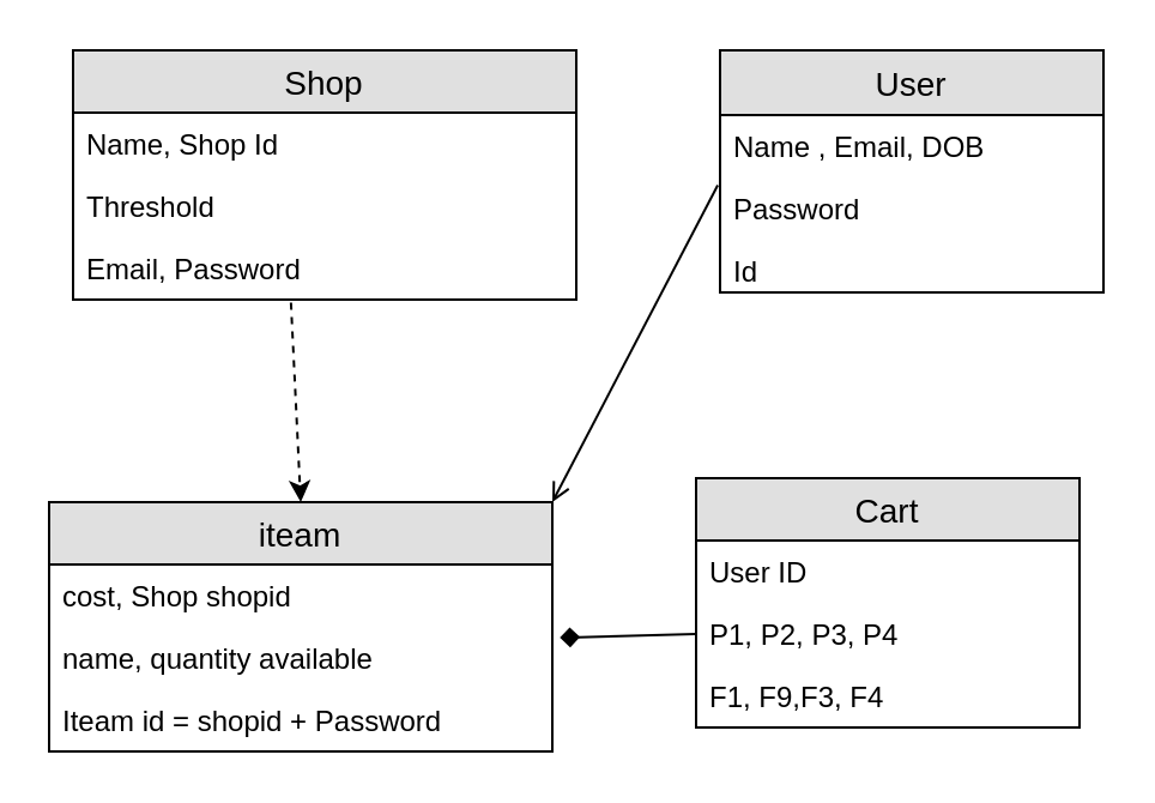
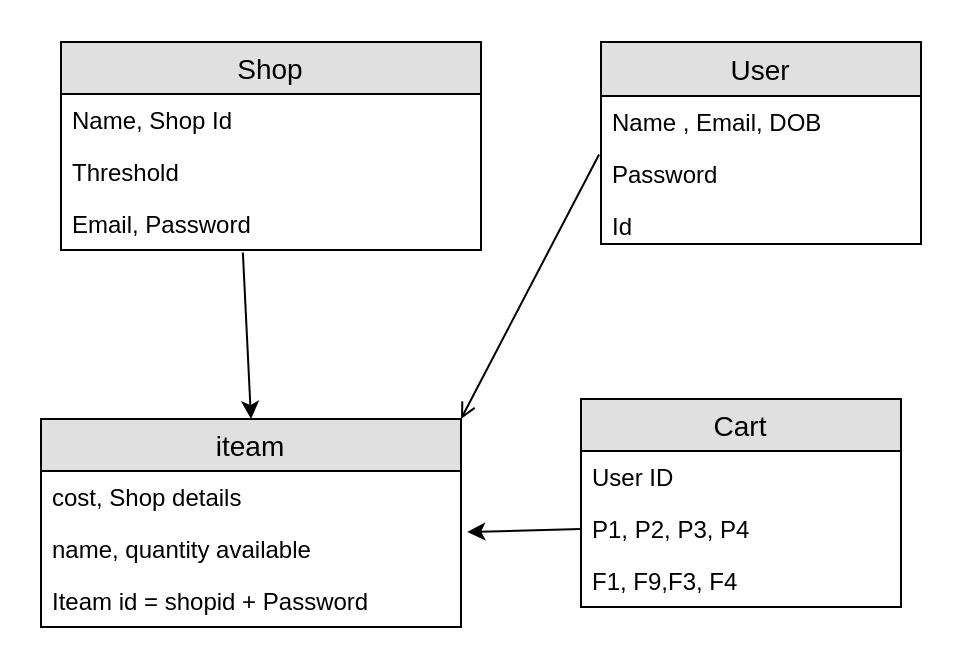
  <mxCell id="0" />
  <mxCell id="1" parent="0" />
  <mxCell id="2" value="User" style="swimlane;fontStyle=0;childLayout=stackLayout;horizontal=1;startSize=27;fillColor=#e0e0e0;horizontalStack=0;resizeParent=1;resizeParentMax=0;resizeLast=0;collapsible=1;marginBottom=0;swimlaneFillColor=#ffffff;align=center;fontSize=14;" parent="1" vertex="1"><mxGeometry x="300" y="20.5" width="160" height="101" as="geometry" /></mxCell>
  <mxCell id="3" value="Name , Email, DOB" style="text;strokeColor=none;fillColor=none;spacingLeft=4;spacingRight=4;overflow=hidden;rotatable=0;points=[[0,0.5],[1,0.5]];portConstraint=eastwest;fontSize=12;" parent="2" vertex="1"><mxGeometry y="27" width="160" height="26" as="geometry" /></mxCell>
  <mxCell id="4" value="Password" style="text;strokeColor=none;fillColor=none;spacingLeft=4;spacingRight=4;overflow=hidden;rotatable=0;points=[[0,0.5],[1,0.5]];portConstraint=eastwest;fontSize=12;" parent="2" vertex="1"><mxGeometry y="53" width="160" height="26" as="geometry" /></mxCell>
  <mxCell id="5" value="Id&#10;" style="text;strokeColor=none;fillColor=none;spacingLeft=4;spacingRight=4;overflow=hidden;rotatable=0;points=[[0,0.5],[1,0.5]];portConstraint=eastwest;fontSize=12;" parent="2" vertex="1"><mxGeometry y="79" width="160" height="22" as="geometry" /></mxCell>
  <mxCell id="6" value="Cart" style="swimlane;fontStyle=0;childLayout=stackLayout;horizontal=1;startSize=26;fillColor=#e0e0e0;horizontalStack=0;resizeParent=1;resizeParentMax=0;resizeLast=0;collapsible=1;marginBottom=0;swimlaneFillColor=#ffffff;align=center;fontSize=14;" parent="1" vertex="1"><mxGeometry x="290" y="199" width="160" height="104" as="geometry" /></mxCell>
  <mxCell id="7" value="User ID" style="text;strokeColor=none;fillColor=none;spacingLeft=4;spacingRight=4;overflow=hidden;rotatable=0;points=[[0,0.5],[1,0.5]];portConstraint=eastwest;fontSize=12;" parent="6" vertex="1"><mxGeometry y="26" width="160" height="26" as="geometry" /></mxCell>
  <mxCell id="8" value="P1, P2, P3, P4" style="text;strokeColor=none;fillColor=none;spacingLeft=4;spacingRight=4;overflow=hidden;rotatable=0;points=[[0,0.5],[1,0.5]];portConstraint=eastwest;fontSize=12;" parent="6" vertex="1"><mxGeometry y="52" width="160" height="26" as="geometry" /></mxCell>
  <mxCell id="9" value="F1, F9,F3, F4" style="text;strokeColor=none;fillColor=none;spacingLeft=4;spacingRight=4;overflow=hidden;rotatable=0;points=[[0,0.5],[1,0.5]];portConstraint=eastwest;fontSize=12;" parent="6" vertex="1"><mxGeometry y="78" width="160" height="26" as="geometry" /></mxCell>
  <mxCell id="10" value="iteam" style="swimlane;fontStyle=0;childLayout=stackLayout;horizontal=1;startSize=26;fillColor=#e0e0e0;horizontalStack=0;resizeParent=1;resizeParentMax=0;resizeLast=0;collapsible=1;marginBottom=0;swimlaneFillColor=#ffffff;align=center;fontSize=14;" parent="1" vertex="1"><mxGeometry x="20" y="209" width="210" height="104" as="geometry" /></mxCell>
- <mxCell id="11" value="cost, Shop shopid" style="text;strokeColor=none;fillColor=none;spacingLeft=4;spacingRight=4;overflow=hidden;rotatable=0;points=[[0,0.5],[1,0.5]];portConstraint=eastwest;fontSize=12;" parent="10" vertex="1"><mxGeometry y="26" width="210" height="26" as="geometry" /></mxCell>
+ <mxCell id="11" value="cost, Shop details" style="text;strokeColor=none;fillColor=none;spacingLeft=4;spacingRight=4;overflow=hidden;rotatable=0;points=[[0,0.5],[1,0.5]];portConstraint=eastwest;fontSize=12;" parent="10" vertex="1"><mxGeometry y="26" width="210" height="26" as="geometry" /></mxCell>
  <mxCell id="12" value="name, quantity available" style="text;strokeColor=none;fillColor=none;spacingLeft=4;spacingRight=4;overflow=hidden;rotatable=0;points=[[0,0.5],[1,0.5]];portConstraint=eastwest;fontSize=12;" parent="10" vertex="1"><mxGeometry y="52" width="210" height="26" as="geometry" /></mxCell>
  <mxCell id="13" value="Iteam id = shopid + Password" style="text;strokeColor=none;fillColor=none;spacingLeft=4;spacingRight=4;overflow=hidden;rotatable=0;points=[[0,0.5],[1,0.5]];portConstraint=eastwest;fontSize=12;" parent="10" vertex="1"><mxGeometry y="78" width="210" height="26" as="geometry" /></mxCell>
  <mxCell id="14" value="Shop" style="swimlane;fontStyle=0;childLayout=stackLayout;horizontal=1;startSize=26;fillColor=#e0e0e0;horizontalStack=0;resizeParent=1;resizeParentMax=0;resizeLast=0;collapsible=1;marginBottom=0;swimlaneFillColor=#ffffff;align=center;fontSize=14;" parent="1" vertex="1"><mxGeometry x="30" y="20.5" width="210" height="104" as="geometry" /></mxCell>
  <mxCell id="15" value="Name, Shop Id" style="text;strokeColor=none;fillColor=none;spacingLeft=4;spacingRight=4;overflow=hidden;rotatable=0;points=[[0,0.5],[1,0.5]];portConstraint=eastwest;fontSize=12;" parent="14" vertex="1"><mxGeometry y="26" width="210" height="26" as="geometry" /></mxCell>
  <mxCell id="16" value="Threshold" style="text;strokeColor=none;fillColor=none;spacingLeft=4;spacingRight=4;overflow=hidden;rotatable=0;points=[[0,0.5],[1,0.5]];portConstraint=eastwest;fontSize=12;" parent="14" vertex="1"><mxGeometry y="52" width="210" height="26" as="geometry" /></mxCell>
  <mxCell id="17" value="Email, Password" style="text;strokeColor=none;fillColor=none;spacingLeft=4;spacingRight=4;overflow=hidden;rotatable=0;points=[[0,0.5],[1,0.5]];portConstraint=eastwest;fontSize=12;" parent="14" vertex="1"><mxGeometry y="78" width="210" height="26" as="geometry" /></mxCell>
- <mxCell id="18" value="" style="endArrow=classic;html=1;entryX=0.5;entryY=0;entryDx=0;entryDy=0;exitX=0.433;exitY=1.048;exitDx=0;exitDy=0;exitPerimeter=0;dashed=1;" parent="1" source="17" target="10" edge="1"><mxGeometry width="50" height="50" relative="1" as="geometry"><mxPoint x="-90" y="449" as="sourcePoint" /><mxPoint x="-40" y="399" as="targetPoint" /></mxGeometry></mxCell>
- <mxCell id="19" value="" style="endArrow=diamond;html=1;exitX=0;exitY=0.5;exitDx=0;exitDy=0;entryX=1.015;entryY=0.174;entryDx=0;entryDy=0;entryPerimeter=0;" parent="1" source="8" target="12" edge="1"><mxGeometry width="50" height="50" relative="1" as="geometry"><mxPoint x="-40" y="449" as="sourcePoint" /><mxPoint x="180" y="324" as="targetPoint" /></mxGeometry></mxCell>
+ <mxCell id="18" value="" style="endArrow=classic;html=1;entryX=0.5;entryY=0;entryDx=0;entryDy=0;exitX=0.433;exitY=1.048;exitDx=0;exitDy=0;exitPerimeter=0;" parent="1" source="17" target="10" edge="1"><mxGeometry width="50" height="50" relative="1" as="geometry"><mxPoint x="-90" y="449" as="sourcePoint" /><mxPoint x="-40" y="399" as="targetPoint" /></mxGeometry></mxCell>
+ <mxCell id="19" value="" style="endArrow=classic;html=1;exitX=0;exitY=0.5;exitDx=0;exitDy=0;entryX=1.015;entryY=0.174;entryDx=0;entryDy=0;entryPerimeter=0;" parent="1" source="8" target="12" edge="1"><mxGeometry width="50" height="50" relative="1" as="geometry"><mxPoint x="-40" y="449" as="sourcePoint" /><mxPoint x="180" y="324" as="targetPoint" /></mxGeometry></mxCell>
  <mxCell id="20" value="" style="endArrow=open;html=1;exitX=-0.006;exitY=0.124;exitDx=0;exitDy=0;exitPerimeter=0;entryX=1;entryY=0;entryDx=0;entryDy=0;" parent="1" source="4" target="10" edge="1"><mxGeometry width="50" height="50" relative="1" as="geometry"><mxPoint x="-40" y="449" as="sourcePoint" /><mxPoint x="10" y="399" as="targetPoint" /></mxGeometry></mxCell>
